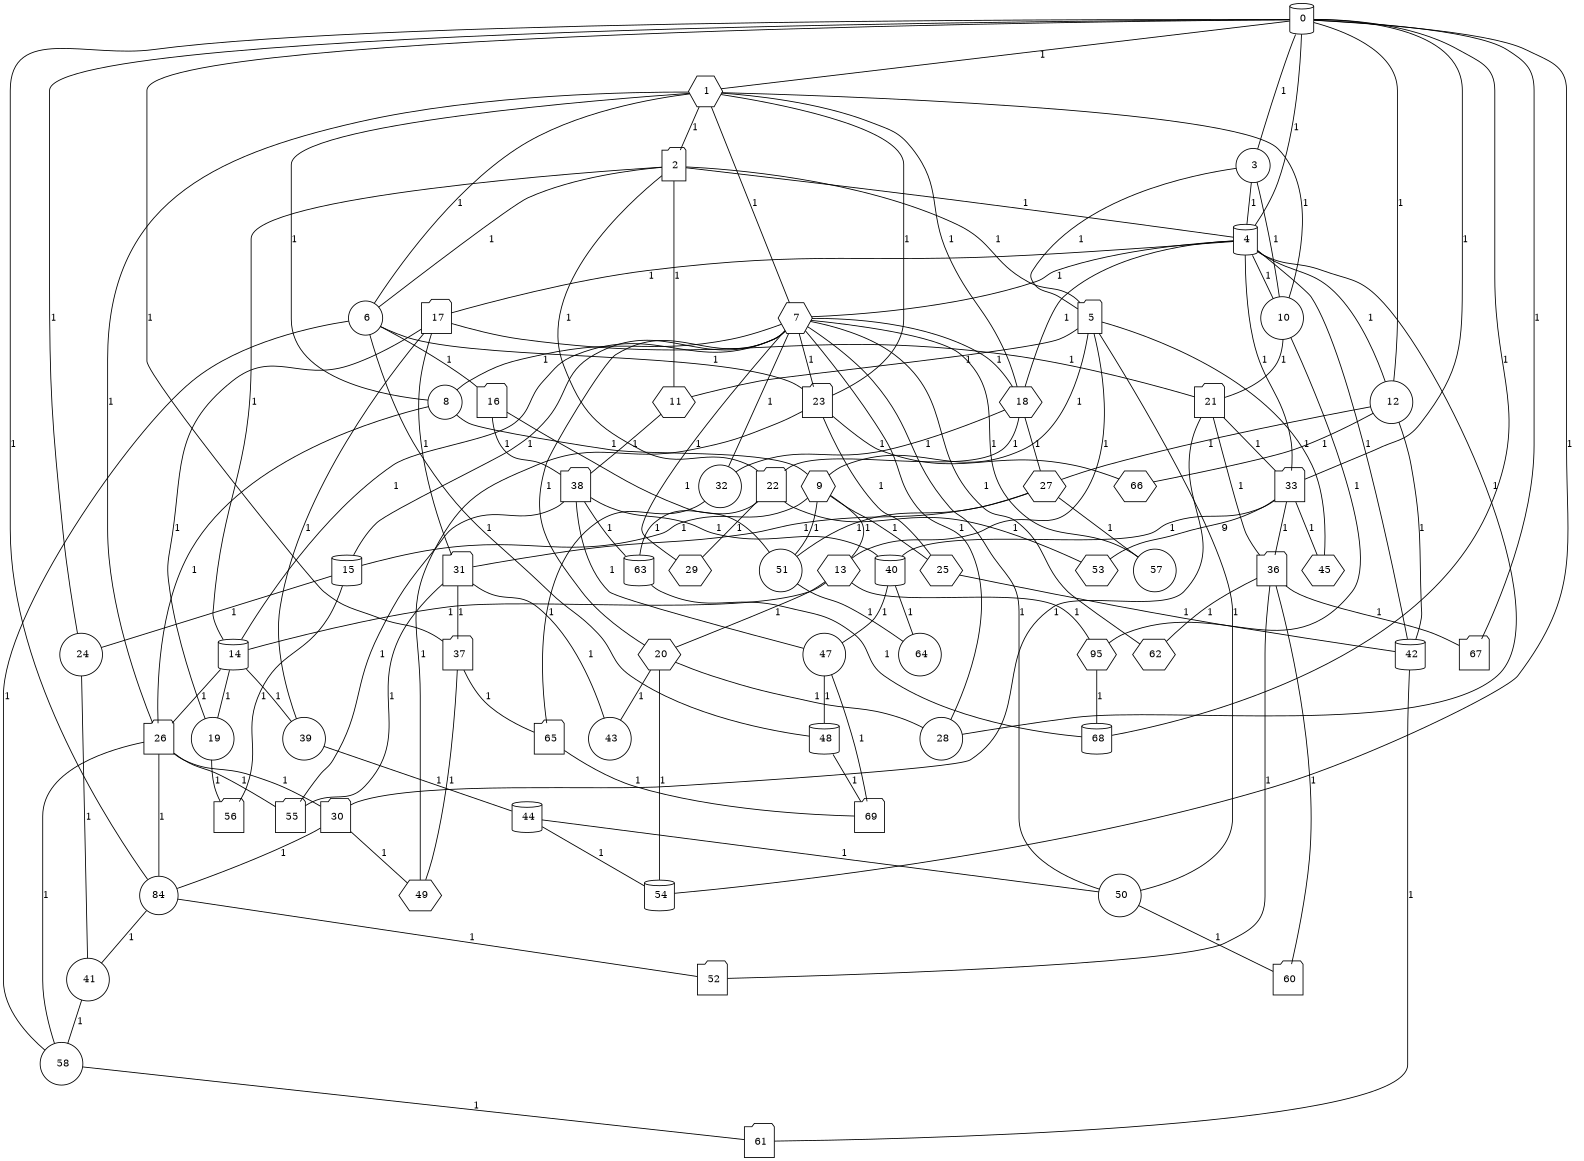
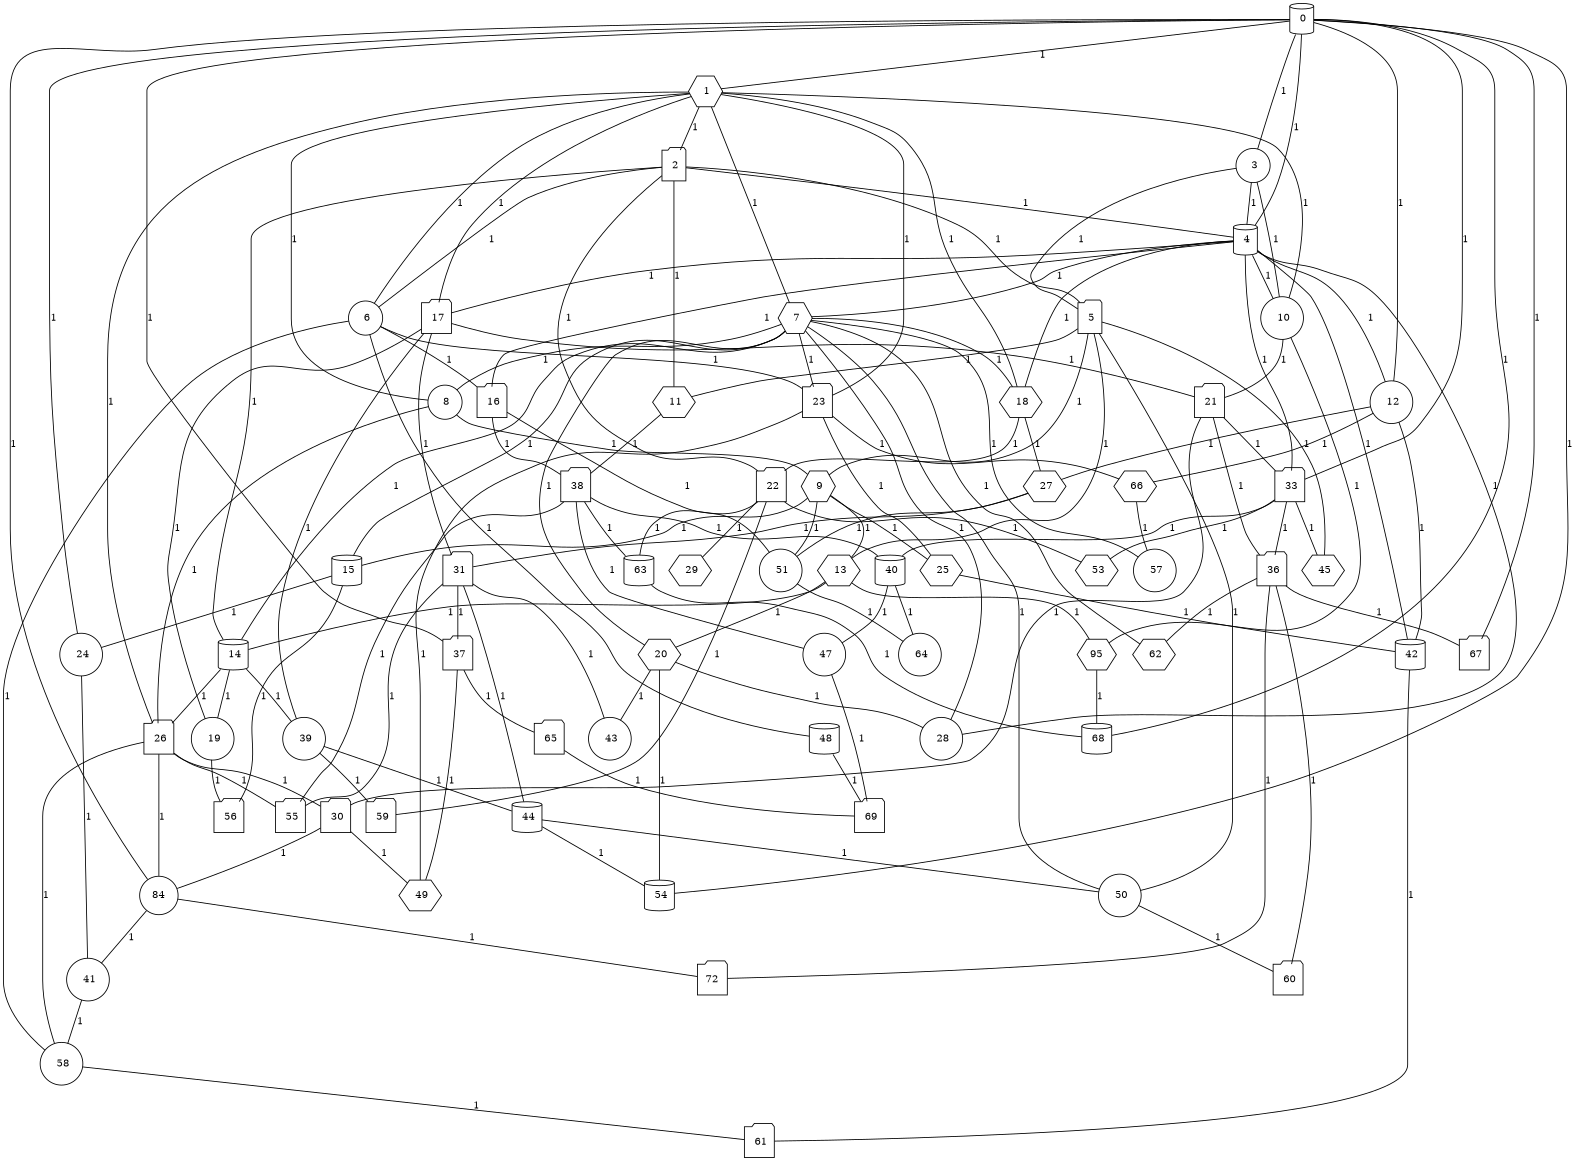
  graph {
    fixedsize="true;"
    node [color=black fontsize=12 hight=.12 shape=folder]
    edge [fontsize=12]
    n1 [label=" 0" shape=cylinder width=.12]
    n2 [label=" 1" shape=hexagon width=.12]
    n3 [label=" 3" shape=circle width=.12]
    n4 [label=" 4" shape=cylinder width=.12]
    n5 [label=" 12" shape=circle width=.12]
    n6 [label=" 24" shape=circle width=.12]
    n7 [label=" 33" width=.12]
    n8 [label=84 shape=circle width=.12]
    n9 [label=" 37" width=.12]
    n10 [label=" 54" shape=cylinder width=.12]
    n11 [label=" 67" width=.12]
    n12 [label=" 68" shape=cylinder width=.12]
    n13 [label=" 2" width=.12]
    n14 [label=" 6" shape=circle width=.12]
    n15 [label=" 7" shape=hexagon width=.12]
    n16 [label=" 8" shape=circle width=.12]
    n17 [label=" 10" shape=circle width=.12]
    n18 [label=" 17" width=.12]
    n19 [label=" 18" shape=hexagon width=.12]
    n20 [label=" 23" width=.12]
    n21 [label=" 26" width=.12]
    n22 [label=" 5" width=.12]
    n23 [label=" 16" width=.12]
    n24 [label=" 28" shape=circle width=.12]
    n25 [label=" 42" shape=cylinder width=.12]
    n26 [label=" 27" shape=hexagon width=.12]
    n27 [label=" 66" shape=hexagon width=.12]
    n28 [label=" 41" shape=circle width=.12]
    n29 [label=" 45" shape=hexagon width=.12]
    n30 [label=" 36" width=.12]
    n31 [label=" 53" shape=hexagon width=.12]
    n32 [label=" 40" shape=cylinder width=.12]
-   n33 [label=" 52" width=.12]
+   n33 [label=72 width=.12]
    n34 [label=" 49" shape=hexagon width=.12]
    n35 [label=" 65" width=.12]
    n36 [label=" 11" shape=hexagon width=.12]
    n37 [label=" 14" shape=cylinder width=.12]
    n38 [label=" 22" width=.12]
    n39 [label=" 48" shape=cylinder width=.12]
    n40 [label=" 58" shape=circle width=.12]
    n41 [label=" 50" shape=circle width=.12]
    n42 [label=" 15" shape=cylinder width=.12]
    n43 [label=" 20" shape=hexagon width=.12]
    n44 [label=" 29" shape=hexagon width=.12]
-   n45 [label=" 32" shape=circle width=.12]
    n46 [label=" 57" shape=circle width=.12]
    n47 [label=" 62" shape=hexagon width=.12]
    n48 [label=" 9" shape=hexagon width=.12]
    n49 [label=" 21" width=.12]
    n50 [label=95 shape=hexagon width=.12]
    n51 [label=" 19" shape=circle width=.12]
    n52 [label=" 39" shape=circle width=.12]
    n53 [label=" 31" width=.12]
    n54 [label=" 25" shape=hexagon width=.12]
    n55 [label=" 30" width=.12]
    n56 [label=" 55" width=.12]
    n57 [label=" 13" shape=hexagon width=.12]
    n58 [label=" 38" width=.12]
+   n59 [label=" 59" width=.12]
    n60 [label=" 63" shape=cylinder width=.12]
    n61 [label=" 51" shape=circle width=.12]
    n62 [label=" 61" width=.12]
    n63 [label=" 60" width=.12]
    n64 [label=" 69" width=.12]
    n65 [label=" 56" width=.12]
    n66 [label=" 43" shape=circle width=.12]
    n67 [label=" 64" shape=circle width=.12]
    n68 [label=" 47" shape=circle width=.12]
    n69 [label=" 44" shape=cylinder width=.12]
    n1 -- n2 [label=1]
    n1 -- n3 [label=1]
    n1 -- n4 [label=1]
    n1 -- n5 [label=1]
    n1 -- n6 [label=1]
    n1 -- n7 [label=1]
    n1 -- n8 [label=1]
    n1 -- n9 [label=1]
    n1 -- n10 [label=1]
    n1 -- n11 [label=1]
    n1 -- n12 [label=1]
    n2 -- n13 [label=1]
    n2 -- n14 [label=1]
    n2 -- n15 [label=1]
    n2 -- n16 [label=1]
    n2 -- n17 [label=1]
+   n2 -- n18 [label=1]
    n2 -- n19 [label=1]
    n2 -- n20 [label=1]
    n2 -- n21 [label=1]
    n3 -- n4 [label=1]
    n3 -- n17 [label=1]
    n3 -- n22 [label=1]
    n4 -- n5 [label=1]
    n4 -- n7 [label=1]
    n4 -- n15 [label=1]
    n4 -- n17 [label=1]
    n4 -- n18 [label=1]
    n4 -- n19 [label=1]
+   n4 -- n23 [label=1]
    n4 -- n24 [label=1]
    n4 -- n25 [label=1]
    n5 -- n25 [label=1]
    n5 -- n26 [label=1]
    n5 -- n27 [label=1]
    n6 -- n28 [label=1]
    n7 -- n29 [label=1]
    n7 -- n30 [label=1]
-   n7 -- n31 [label=9]
+   n7 -- n31 [label=1]
    n7 -- n32 [label=1]
    n8 -- n28 [label=1]
    n8 -- n33 [label=1]
    n9 -- n34 [label=1]
    n9 -- n35 [label=1]
    n13 -- n4 [label=1]
    n13 -- n14 [label=1]
    n13 -- n22 [label=1]
    n13 -- n36 [label=1]
    n13 -- n37 [label=1]
    n13 -- n38 [label=1]
    n14 -- n20 [label=1]
    n14 -- n23 [label=1]
    n14 -- n39 [label=1]
    n14 -- n40 [label=1]
    n15 -- n16 [label=1]
    n15 -- n19 [label=1]
    n15 -- n20 [label=1]
    n15 -- n24 [label=1]
    n15 -- n37 [label=1]
    n15 -- n41 [label=1]
    n15 -- n42 [label=1]
    n15 -- n43 [label=1]
-   n15 -- n44 [label=1]
-   n15 -- n45 [label=1]
    n15 -- n46 [label=1]
    n15 -- n47 [label=1]
    n16 -- n21 [label=1]
    n16 -- n48 [label=1]
    n17 -- n49 [label=1]
    n17 -- n50 [label=1]
    n18 -- n49 [label=1]
    n18 -- n51 [label=1]
    n18 -- n52 [label=1]
    n18 -- n53 [label=1]
    n19 -- n26 [label=1]
    n19 -- n38 [label=1]
-   n19 -- n45 [label=1]
    n20 -- n27 [label=1]
    n20 -- n34 [label=1]
    n20 -- n54 [label=1]
    n21 -- n8 [label=1]
    n21 -- n40 [label=1]
    n21 -- n55 [label=1]
    n21 -- n56 [label=1]
    n22 -- n29 [label=1]
    n22 -- n36 [label=1]
    n22 -- n41 [label=1]
    n22 -- n48 [label=1]
    n22 -- n57 [label=1]
    n23 -- n58 [label=1]
    n23 -- n61 [label=1]
    n25 -- n62 [label=1]
-   n26 -- n46 [label=1]
+   n27 -- n46 [label=1]
    n26 -- n53 [label=1]
    n26 -- n61 [label=1]
    n28 -- n40 [label=1]
    n30 -- n11 [label=1]
    n30 -- n33 [label=1]
    n30 -- n47 [label=1]
    n30 -- n63 [label=1]
    n32 -- n67 [label=1]
    n32 -- n68 [label=1]
    n35 -- n64 [label=1]
    n36 -- n58 [label=1]
    n37 -- n21 [label=1]
    n37 -- n51 [label=1]
    n37 -- n52 [label=1]
    n38 -- n31 [label=1]
    n38 -- n44 [label=1]
+   n38 -- n59 [label=1]
    n38 -- n60 [label=1]
    n39 -- n64 [label=1]
    n40 -- n62 [label=1]
    n41 -- n63 [label=1]
    n42 -- n6 [label=1]
    n42 -- n65 [label=1]
    n43 -- n10 [label=1]
    n43 -- n24 [label=1]
    n43 -- n66 [label=1]
-   n45 -- n35 [label=1]
    n48 -- n42 [label=1]
    n48 -- n54 [label=1]
    n48 -- n57 [label=1]
    n48 -- n61 [label=1]
    n49 -- n7 [label=1]
    n49 -- n30 [label=1]
    n49 -- n55 [label=1]
    n50 -- n12 [label=1]
    n51 -- n65 [label=1]
+   n52 -- n59 [label=1]
    n52 -- n69 [label=1]
    n53 -- n9 [label=1]
    n53 -- n56 [label=1]
    n53 -- n66 [label=1]
+   n53 -- n69 [label=1]
    n54 -- n25 [label=1]
    n55 -- n8 [label=1]
    n55 -- n34 [label=1]
    n57 -- n37 [label=1]
    n57 -- n43 [label=1]
    n57 -- n50 [label=1]
    n58 -- n32 [label=1]
    n58 -- n56 [label=1]
    n58 -- n60 [label=1]
    n58 -- n68 [label=1]
    n60 -- n12 [label=1]
    n61 -- n67 [label=1]
-   n68 -- n39 [label=1]
    n68 -- n64 [label=1]
    n69 -- n10 [label=1]
    n69 -- n41 [label=1]
  }
